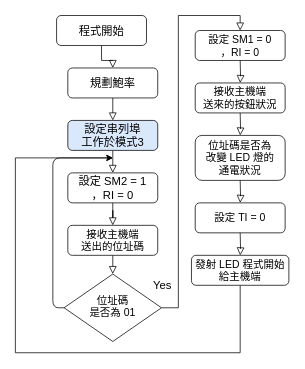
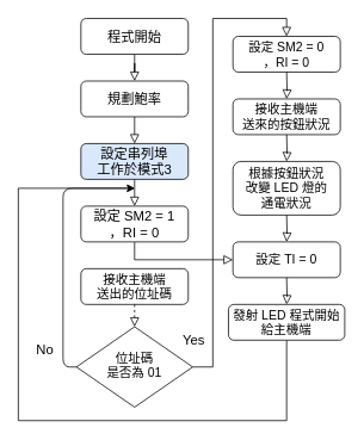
  <mxCell id="0" />
  <mxCell id="1" parent="0" />
  <mxCell id="2" value="" style="rounded=0;html=1;jettySize=auto;orthogonalLoop=1;fontSize=11;endArrow=block;endFill=0;endSize=8;strokeWidth=1;shadow=0;labelBackgroundColor=none;edgeStyle=orthogonalEdgeStyle;entryX=0.5;entryY=0;entryDx=0;entryDy=0;" parent="1" source="3" target="11" edge="1"><mxGeometry relative="1" as="geometry"><mxPoint x="150" y="90" as="targetPoint" /></mxGeometry></mxCell>
- <mxCell id="3" value="程式開始" style="rounded=1;whiteSpace=wrap;html=1;fontSize=15;glass=0;strokeWidth=1;shadow=0;" parent="1" vertex="1"><mxGeometry x="75" y="20" width="120" height="40" as="geometry" /></mxCell>
+ <mxCell id="3" value="程式開始" style="rounded=1;whiteSpace=wrap;html=1;fontSize=15;glass=0;strokeWidth=1;shadow=0;" parent="1" vertex="1"><mxGeometry x="90" y="20" width="120" height="40" as="geometry" /></mxCell>
  <mxCell id="4" value="Yes" style="rounded=0;html=1;jettySize=auto;orthogonalLoop=1;fontSize=15;endArrow=block;endFill=0;endSize=8;strokeWidth=1;shadow=0;labelBackgroundColor=none;edgeStyle=orthogonalEdgeStyle;entryX=0.5;entryY=0;entryDx=0;entryDy=0;" parent="1" source="5" target="15" edge="1"><mxGeometry x="-0.789" y="23" relative="1" as="geometry"><mxPoint x="1" as="offset" /><mxPoint x="150" y="500" as="targetPoint" /></mxGeometry></mxCell>
  <mxCell id="5" value="位址碼&lt;br style=&quot;font-size: 14px;&quot;&gt;是否為 01" style="rhombus;whiteSpace=wrap;html=1;shadow=0;fontFamily=Helvetica;fontSize=14;align=center;strokeWidth=1;spacing=6;spacingTop=-4;" parent="1" vertex="1"><mxGeometry x="85" y="365" width="130" height="90" as="geometry" /></mxCell>
- <mxCell id="6" value="" style="rounded=0;html=1;jettySize=auto;orthogonalLoop=1;fontSize=11;endArrow=block;endFill=0;endSize=8;strokeWidth=1;shadow=0;labelBackgroundColor=none;edgeStyle=orthogonalEdgeStyle;exitX=0.5;exitY=1;exitDx=0;exitDy=0;" parent="1" source="13" target="7" edge="1"><mxGeometry x="0.333" y="20" relative="1" as="geometry"><mxPoint as="offset" /><mxPoint x="151.25" y="430" as="sourcePoint" /></mxGeometry></mxCell>
+ <mxCell id="6" value="" style="rounded=0;html=1;jettySize=auto;orthogonalLoop=1;fontSize=11;endArrow=block;endFill=0;endSize=8;strokeWidth=1;shadow=0;labelBackgroundColor=none;edgeStyle=orthogonalEdgeStyle;exitX=0.5;exitY=1;exitDx=0;exitDy=0;" parent="1" source="13" target="22" edge="1"><mxGeometry x="0.333" y="20" relative="1" as="geometry"><mxPoint as="offset" /><mxPoint x="151.25" y="430" as="sourcePoint" /></mxGeometry></mxCell>
  <mxCell id="7" value="接收主機端&lt;br style=&quot;font-size: 14px;&quot;&gt;送出的位址碼" style="rounded=1;whiteSpace=wrap;html=1;fontSize=14;glass=0;strokeWidth=1;shadow=0;" parent="1" vertex="1"><mxGeometry x="90" y="300" width="120" height="40" as="geometry" /></mxCell>
  <mxCell id="8" value="" style="rounded=0;html=1;jettySize=auto;orthogonalLoop=1;fontSize=11;endArrow=block;endFill=0;endSize=8;strokeWidth=1;shadow=0;labelBackgroundColor=none;edgeStyle=orthogonalEdgeStyle;" parent="1" source="9" edge="1"><mxGeometry relative="1" as="geometry"><mxPoint x="150" y="230" as="targetPoint" /></mxGeometry></mxCell>
  <mxCell id="9" value="設定串列埠&lt;br&gt;工作於模式3" style="rounded=1;whiteSpace=wrap;html=1;fontSize=15;glass=0;strokeWidth=1;shadow=0;fillColor=#dae8fc;" parent="1" vertex="1"><mxGeometry x="90" y="160" width="120" height="40" as="geometry" /></mxCell>
  <mxCell id="10" value="" style="rounded=0;html=1;jettySize=auto;orthogonalLoop=1;fontSize=11;endArrow=block;endFill=0;endSize=8;strokeWidth=1;shadow=0;labelBackgroundColor=none;edgeStyle=orthogonalEdgeStyle;" parent="1" source="11" edge="1"><mxGeometry relative="1" as="geometry"><mxPoint x="150" y="160" as="targetPoint" /></mxGeometry></mxCell>
  <mxCell id="11" value="規劃鮑率" style="rounded=1;whiteSpace=wrap;html=1;fontSize=15;glass=0;strokeWidth=1;shadow=0;" parent="1" vertex="1"><mxGeometry x="90" y="90" width="120" height="40" as="geometry" /></mxCell>
+ <mxCell id="12" value="No" style="text;html=1;strokeColor=none;fillColor=none;align=center;verticalAlign=middle;whiteSpace=wrap;rounded=0;fontSize=15;" parent="1" vertex="1"><mxGeometry x="30" y="380" width="40" height="20" as="geometry" /></mxCell>
  <mxCell id="13" value="&lt;span style=&quot;font-size: 15px;&quot;&gt;設定 SM2 = 1&lt;/span&gt;&lt;br style=&quot;font-size: 15px;&quot;&gt;&lt;span style=&quot;font-size: 15px;&quot;&gt;，RI = 0&lt;/span&gt;" style="rounded=1;whiteSpace=wrap;html=1;fontSize=15;glass=0;strokeWidth=1;shadow=0;" parent="1" vertex="1"><mxGeometry x="90" y="230" width="120" height="40" as="geometry" /></mxCell>
- <mxCell id="14" value="" style="rounded=0;html=1;jettySize=auto;orthogonalLoop=1;fontSize=11;endArrow=block;endFill=0;endSize=8;strokeWidth=1;shadow=0;labelBackgroundColor=none;edgeStyle=orthogonalEdgeStyle;exitX=0.5;exitY=1;exitDx=0;exitDy=0;entryX=0.5;entryY=0;entryDx=0;entryDy=0;" edge="1" parent="1" source="7" target="5"><mxGeometry x="0.333" y="20" relative="1" as="geometry"><mxPoint as="offset" /><mxPoint x="149.5" y="340" as="sourcePoint" /><mxPoint x="149.5" y="370" as="targetPoint" /></mxGeometry></mxCell>
- <mxCell id="15" value="&lt;span style=&quot;font-size: 14px&quot;&gt;設定 SM1 = 0&lt;/span&gt;&lt;br style=&quot;font-size: 14px&quot;&gt;&lt;span style=&quot;font-size: 14px&quot;&gt;，RI = 0&lt;/span&gt;" style="rounded=1;whiteSpace=wrap;html=1;fontSize=14;glass=0;strokeWidth=1;shadow=0;" vertex="1" parent="1"><mxGeometry x="260" y="40" width="120" height="40" as="geometry" /></mxCell>
+ <mxCell id="14" value="" style="rounded=0;html=1;jettySize=auto;orthogonalLoop=1;fontSize=11;endArrow=block;endFill=0;endSize=8;strokeWidth=1;shadow=0;labelBackgroundColor=none;edgeStyle=orthogonalEdgeStyle;exitX=0.5;exitY=1;exitDx=0;exitDy=0;entryX=0.5;entryY=0;entryDx=0;entryDy=0;dashed=1;" edge="1" parent="1" source="7" target="5"><mxGeometry x="0.333" y="20" relative="1" as="geometry"><mxPoint as="offset" /><mxPoint x="149.5" y="340" as="sourcePoint" /><mxPoint x="149.5" y="370" as="targetPoint" /></mxGeometry></mxCell>
+ <mxCell id="15" value="&lt;span style=&quot;font-size: 14px&quot;&gt;設定 SM2 = 0&lt;/span&gt;&lt;br style=&quot;font-size: 14px&quot;&gt;&lt;span style=&quot;font-size: 14px&quot;&gt;，RI = 0&lt;/span&gt;" style="rounded=1;whiteSpace=wrap;html=1;fontSize=14;glass=0;strokeWidth=1;shadow=0;" vertex="1" parent="1"><mxGeometry x="260" y="40" width="120" height="40" as="geometry" /></mxCell>
  <mxCell id="16" value="" style="endArrow=classic;html=1;fontSize=14;exitX=0;exitY=0.5;exitDx=0;exitDy=0;" edge="1" parent="1" source="5"><mxGeometry width="50" height="50" relative="1" as="geometry"><mxPoint x="210" y="250" as="sourcePoint" /><mxPoint x="150" y="210" as="targetPoint" /><Array as="points"><mxPoint x="70" y="410" /><mxPoint x="70" y="210" /></Array></mxGeometry></mxCell>
  <mxCell id="17" value="" style="rounded=0;html=1;jettySize=auto;orthogonalLoop=1;fontSize=11;endArrow=block;endFill=0;endSize=8;strokeWidth=1;shadow=0;labelBackgroundColor=none;edgeStyle=orthogonalEdgeStyle;exitX=0.5;exitY=1;exitDx=0;exitDy=0;" edge="1" parent="1" target="18"><mxGeometry x="0.333" y="20" relative="1" as="geometry"><mxPoint as="offset" /><mxPoint x="320" y="80" as="sourcePoint" /></mxGeometry></mxCell>
  <mxCell id="18" value="接收主機端&lt;br style=&quot;font-size: 14px&quot;&gt;送來的按鈕狀況" style="rounded=1;whiteSpace=wrap;html=1;fontSize=14;glass=0;strokeWidth=1;shadow=0;" vertex="1" parent="1"><mxGeometry x="260" y="110" width="120" height="40" as="geometry" /></mxCell>
  <mxCell id="19" value="" style="rounded=0;html=1;jettySize=auto;orthogonalLoop=1;fontSize=11;endArrow=block;endFill=0;endSize=8;strokeWidth=1;shadow=0;labelBackgroundColor=none;edgeStyle=orthogonalEdgeStyle;exitX=0.5;exitY=1;exitDx=0;exitDy=0;" edge="1" parent="1" target="20"><mxGeometry x="0.333" y="20" relative="1" as="geometry"><mxPoint as="offset" /><mxPoint x="320" y="150" as="sourcePoint" /></mxGeometry></mxCell>
- <mxCell id="20" value="位址碼是否為&lt;br&gt;改變 LED 燈的&lt;br&gt;通電狀況" style="rounded=1;whiteSpace=wrap;html=1;fontSize=14;glass=0;strokeWidth=1;shadow=0;" vertex="1" parent="1"><mxGeometry x="260" y="180" width="120" height="60" as="geometry" /></mxCell>
+ <mxCell id="20" value="根據按鈕狀況&lt;br&gt;改變 LED 燈的&lt;br&gt;通電狀況" style="rounded=1;whiteSpace=wrap;html=1;fontSize=14;glass=0;strokeWidth=1;shadow=0;" vertex="1" parent="1"><mxGeometry x="260" y="180" width="120" height="60" as="geometry" /></mxCell>
  <mxCell id="21" value="" style="rounded=0;html=1;jettySize=auto;orthogonalLoop=1;fontSize=11;endArrow=block;endFill=0;endSize=8;strokeWidth=1;shadow=0;labelBackgroundColor=none;edgeStyle=orthogonalEdgeStyle;exitX=0.5;exitY=1;exitDx=0;exitDy=0;" edge="1" parent="1" target="22"><mxGeometry x="0.333" y="20" relative="1" as="geometry"><mxPoint as="offset" /><mxPoint x="320" y="240" as="sourcePoint" /></mxGeometry></mxCell>
  <mxCell id="22" value="設定 TI = 0" style="rounded=1;whiteSpace=wrap;html=1;fontSize=14;glass=0;strokeWidth=1;shadow=0;" vertex="1" parent="1"><mxGeometry x="260" y="270" width="120" height="40" as="geometry" /></mxCell>
  <mxCell id="23" value="" style="rounded=0;html=1;jettySize=auto;orthogonalLoop=1;fontSize=11;endArrow=block;endFill=0;endSize=8;strokeWidth=1;shadow=0;labelBackgroundColor=none;edgeStyle=orthogonalEdgeStyle;exitX=0.5;exitY=1;exitDx=0;exitDy=0;" edge="1" parent="1" target="25"><mxGeometry x="0.333" y="20" relative="1" as="geometry"><mxPoint as="offset" /><mxPoint x="320" y="310" as="sourcePoint" /></mxGeometry></mxCell>
  <mxCell id="24" style="edgeStyle=orthogonalEdgeStyle;rounded=0;orthogonalLoop=1;jettySize=auto;html=1;exitX=0.5;exitY=1;exitDx=0;exitDy=0;fontSize=15;" edge="1" parent="1" source="25"><mxGeometry relative="1" as="geometry"><mxPoint x="150" y="210" as="targetPoint" /><Array as="points"><mxPoint x="320" y="470" /><mxPoint x="20" y="470" /></Array></mxGeometry></mxCell>
  <mxCell id="25" value="發射 LED 程式開始&lt;br&gt;給主機端" style="rounded=1;whiteSpace=wrap;html=1;fontSize=14;glass=0;strokeWidth=1;shadow=0;" vertex="1" parent="1"><mxGeometry x="255" y="340" width="130" height="40" as="geometry" /></mxCell>
